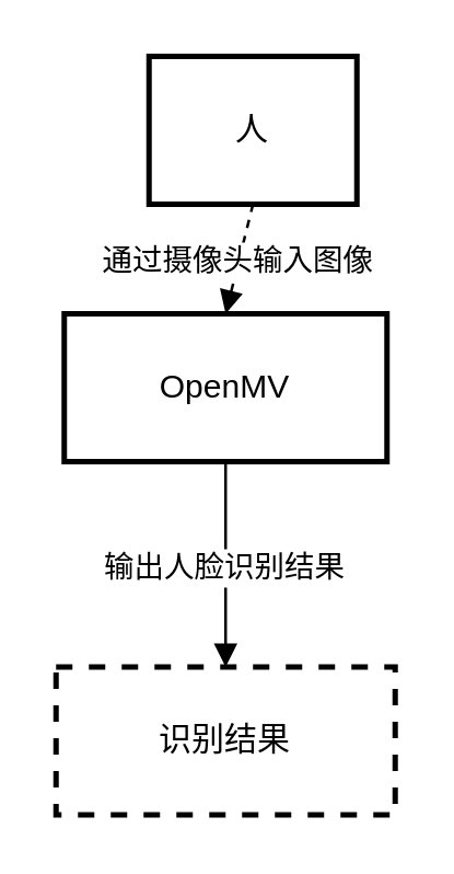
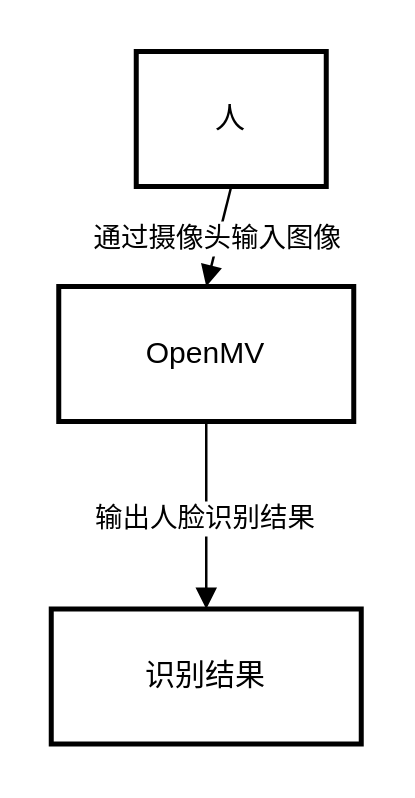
  <mxCell id="0" />
  <mxCell id="1" parent="0" />
  <mxCell id="2" value="人" style="whiteSpace=wrap;strokeWidth=2;" vertex="1" parent="1"><mxGeometry x="54" y="20" width="76" height="54" as="geometry" /></mxCell>
  <mxCell id="3" value="OpenMV" style="whiteSpace=wrap;strokeWidth=2;" vertex="1" parent="1"><mxGeometry x="23" y="114" width="118" height="54" as="geometry" /></mxCell>
- <mxCell id="4" value="识别结果" style="whiteSpace=wrap;strokeWidth=2;dashed=1;" vertex="1" parent="1"><mxGeometry x="20" y="243" width="124" height="54" as="geometry" /></mxCell>
- <mxCell id="5" value="通过摄像头输入图像" style="curved=1;startArrow=none;endArrow=block;exitX=0.5;exitY=1;entryX=0.5;entryY=0;dashed=1;" edge="1" parent="1" source="2" target="3"><mxGeometry relative="1" as="geometry"><Array as="points" /></mxGeometry></mxCell>
+ <mxCell id="4" value="识别结果" style="whiteSpace=wrap;strokeWidth=2;" vertex="1" parent="1"><mxGeometry x="20" y="243" width="124" height="54" as="geometry" /></mxCell>
+ <mxCell id="5" value="通过摄像头输入图像" style="curved=1;startArrow=none;endArrow=block;exitX=0.5;exitY=1;entryX=0.5;entryY=0;" edge="1" parent="1" source="2" target="3"><mxGeometry relative="1" as="geometry"><Array as="points" /></mxGeometry></mxCell>
  <mxCell id="6" value="输出人脸识别结果" style="curved=1;startArrow=none;endArrow=block;exitX=0.5;exitY=1;entryX=0.5;entryY=0;" edge="1" parent="1" source="3" target="4"><mxGeometry relative="1" as="geometry"><Array as="points" /></mxGeometry></mxCell>
